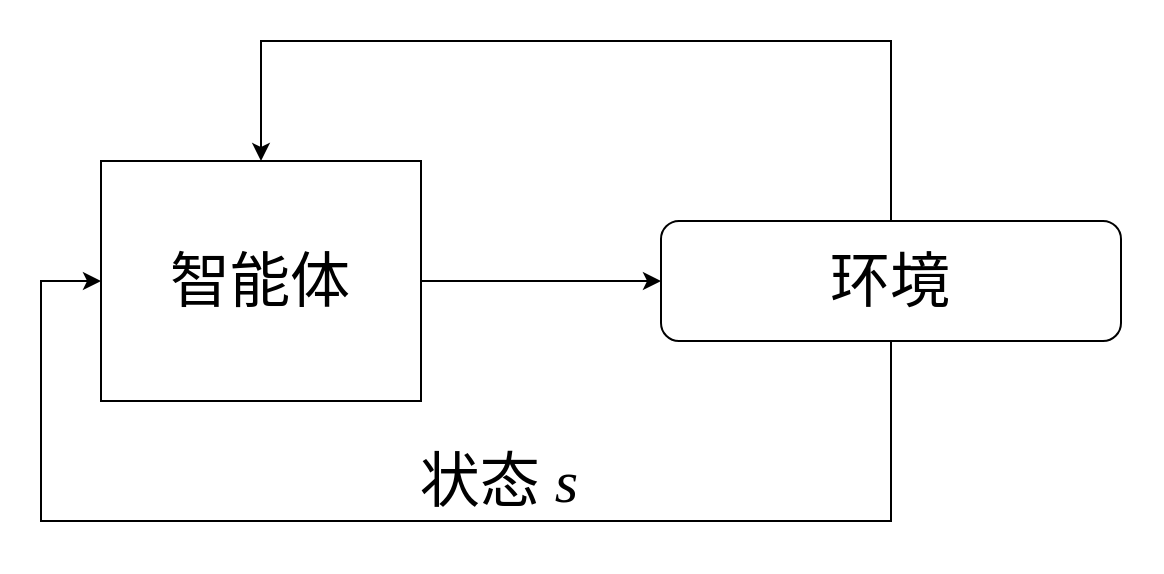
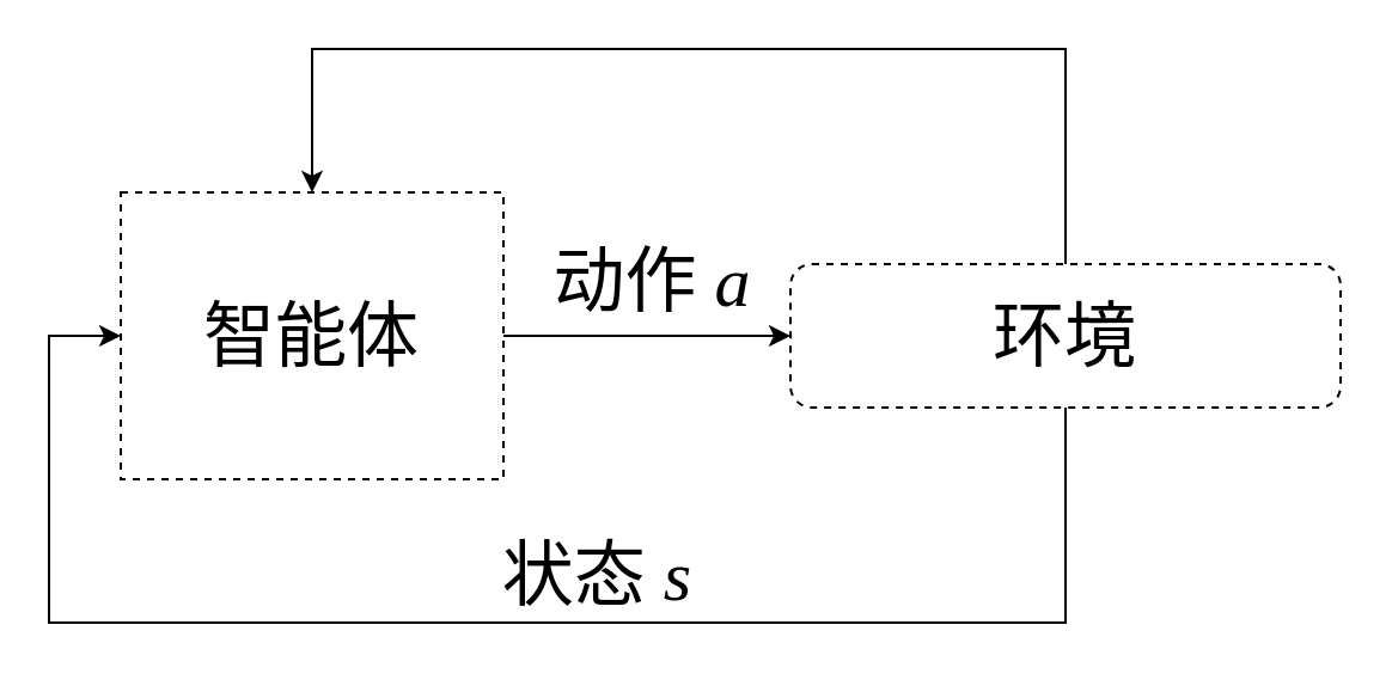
  <mxCell id="0" />
  <mxCell id="1" parent="0" />
- <mxCell id="2" value="&lt;span style=&quot;font-family: &amp;quot;Times New Roman&amp;quot;; font-size: 30px; white-space: nowrap;&quot;&gt;智能体&lt;/span&gt;" style="rounded=0;whiteSpace=wrap;html=1;movable=1;resizable=1;rotatable=1;deletable=1;editable=1;locked=0;connectable=1;" vertex="1" parent="1"><mxGeometry x="50" y="80" width="160" height="120" as="geometry" /></mxCell>
+ <mxCell id="2" value="&lt;span style=&quot;font-family: &amp;quot;Times New Roman&amp;quot;; font-size: 30px; white-space: nowrap;&quot;&gt;智能体&lt;/span&gt;" style="rounded=0;whiteSpace=wrap;html=1;movable=1;resizable=1;rotatable=1;deletable=1;editable=1;locked=0;connectable=1;dashed=1;" vertex="1" parent="1"><mxGeometry x="50" y="80" width="160" height="120" as="geometry" /></mxCell>
+ <mxCell id="3" value="&lt;font face=&quot;Times New Roman&quot;&gt;&lt;span style=&quot;font-size: 30px;&quot;&gt;动作 &lt;i&gt;a&lt;/i&gt;&lt;/span&gt;&lt;/font&gt;" style="text;html=1;align=center;verticalAlign=middle;resizable=1;points=[];autosize=1;strokeColor=none;fillColor=none;movable=1;rotatable=1;deletable=1;editable=1;locked=0;connectable=1;" vertex="1" parent="1"><mxGeometry x="217" y="92" width="110" height="50" as="geometry" /></mxCell>
  <mxCell id="4" style="edgeStyle=orthogonalEdgeStyle;rounded=0;orthogonalLoop=1;jettySize=auto;html=1;entryX=0.5;entryY=0;entryDx=0;entryDy=0;exitX=0.5;exitY=0;exitDx=0;exitDy=0;movable=1;resizable=1;rotatable=1;deletable=1;editable=1;locked=0;connectable=1;strokeWidth=1;" edge="1" parent="1" source="6" target="2"><mxGeometry relative="1" as="geometry"><mxPoint x="445" y="20" as="targetPoint" /><Array as="points"><mxPoint x="445" y="20" /><mxPoint x="130" y="20" /></Array></mxGeometry></mxCell>
  <mxCell id="5" style="edgeStyle=orthogonalEdgeStyle;rounded=0;orthogonalLoop=1;jettySize=auto;html=1;exitX=0.5;exitY=1;exitDx=0;exitDy=0;entryX=0;entryY=0.5;entryDx=0;entryDy=0;movable=1;resizable=1;rotatable=1;deletable=1;editable=1;locked=0;connectable=1;strokeWidth=1;" edge="1" parent="1" source="6" target="2"><mxGeometry relative="1" as="geometry"><mxPoint x="445" y="310" as="targetPoint" /><Array as="points"><mxPoint x="445" y="260" /><mxPoint x="20" y="260" /><mxPoint x="20" y="140" /></Array></mxGeometry></mxCell>
- <mxCell id="6" value="&lt;span style=&quot;font-family: &amp;quot;Times New Roman&amp;quot;; font-size: 30px; white-space: nowrap;&quot;&gt;环境&lt;/span&gt;" style="rounded=1;whiteSpace=wrap;html=1;movable=1;resizable=1;rotatable=1;deletable=1;editable=1;locked=0;connectable=1;" vertex="1" parent="1"><mxGeometry x="330" y="110" width="230" height="60" as="geometry" /></mxCell>
+ <mxCell id="6" value="&lt;span style=&quot;font-family: &amp;quot;Times New Roman&amp;quot;; font-size: 30px; white-space: nowrap;&quot;&gt;环境&lt;/span&gt;" style="rounded=1;whiteSpace=wrap;html=1;movable=1;resizable=1;rotatable=1;deletable=1;editable=1;locked=0;connectable=1;dashed=1;" vertex="1" parent="1"><mxGeometry x="330" y="110" width="230" height="60" as="geometry" /></mxCell>
  <mxCell id="7" style="edgeStyle=orthogonalEdgeStyle;rounded=0;orthogonalLoop=1;jettySize=auto;html=1;exitX=1;exitY=0.5;exitDx=0;exitDy=0;entryX=0;entryY=0.5;entryDx=0;entryDy=0;movable=1;resizable=1;rotatable=1;deletable=1;editable=1;locked=0;connectable=1;strokeWidth=1;" edge="1" parent="1" source="2" target="6"><mxGeometry relative="1" as="geometry"><mxPoint x="330" y="150" as="targetPoint" /></mxGeometry></mxCell>
  <mxCell id="8" value="&lt;font face=&quot;Times New Roman&quot;&gt;&lt;span style=&quot;font-size: 30px;&quot;&gt;状态&lt;i&gt; s&lt;/i&gt;&lt;/span&gt;&lt;/font&gt;" style="text;html=1;align=center;verticalAlign=middle;resizable=1;points=[];autosize=1;strokeColor=none;fillColor=none;movable=1;rotatable=1;deletable=1;editable=1;locked=0;connectable=1;" vertex="1" parent="1"><mxGeometry x="199" y="215" width="100" height="50" as="geometry" /></mxCell>
